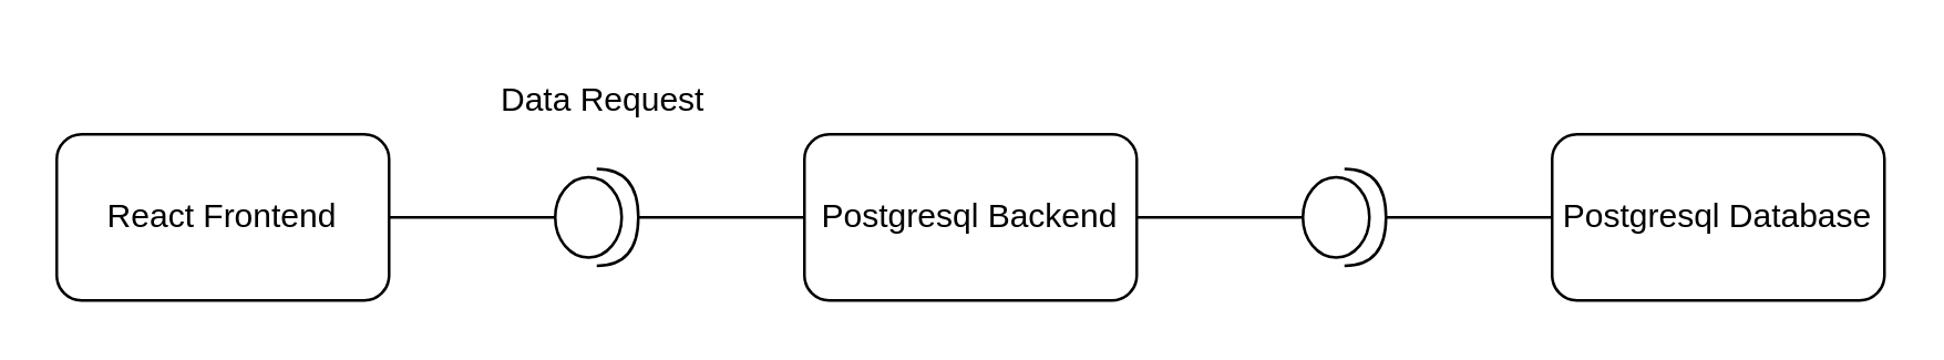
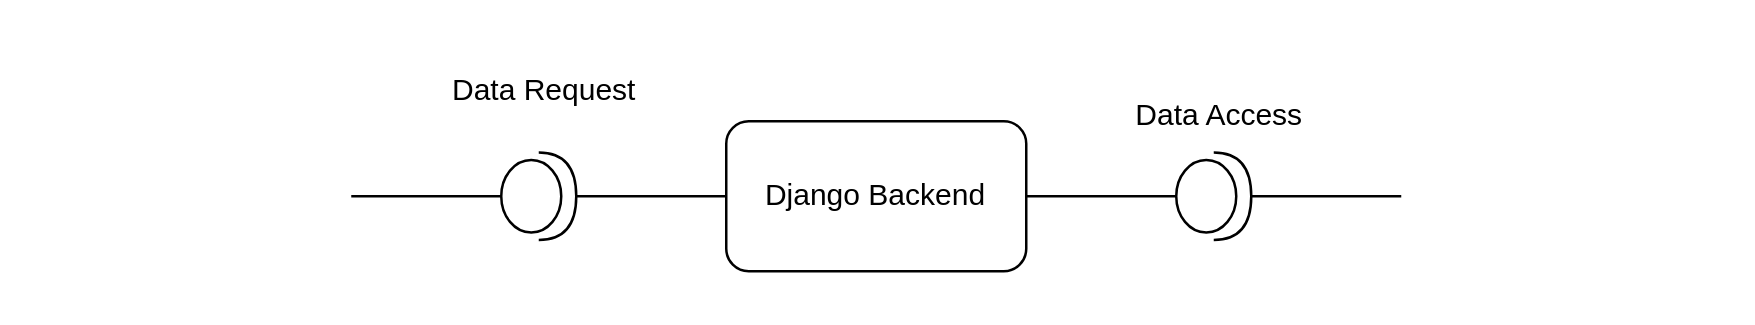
  <mxCell id="0" />
  <mxCell id="1" parent="0" />
- <mxCell id="2" value="React Frontend" style="rounded=1;whiteSpace=wrap;html=1;" parent="1" vertex="1"><mxGeometry x="20" y="48" width="120" height="60" as="geometry" /></mxCell>
- <mxCell id="3" value="Postgresql Backend" style="rounded=1;whiteSpace=wrap;html=1;" parent="1" vertex="1"><mxGeometry x="290" y="48" width="120" height="60" as="geometry" /></mxCell>
- <mxCell id="4" value="Postgresql Database" style="rounded=1;whiteSpace=wrap;html=1;" parent="1" vertex="1"><mxGeometry x="560" y="48" width="120" height="60" as="geometry" /></mxCell>
+ <mxCell id="3" value="Django Backend" style="rounded=1;whiteSpace=wrap;html=1;" parent="1" vertex="1"><mxGeometry x="290" y="48" width="120" height="60" as="geometry" /></mxCell>
  <mxCell id="5" value="" style="shape=providedRequiredInterface;html=1;verticalLabelPosition=bottom;sketch=0;rotation=0;" parent="1" vertex="1"><mxGeometry x="470" y="60.5" width="30" height="35" as="geometry" /></mxCell>
  <mxCell id="6" value="" style="line;strokeWidth=1;rotatable=0;dashed=0;labelPosition=right;align=left;verticalAlign=middle;spacingTop=0;spacingLeft=6;points=[];portConstraint=eastwest;" parent="1" vertex="1"><mxGeometry x="500" y="73" width="60" height="10" as="geometry" /></mxCell>
  <mxCell id="7" value="" style="line;strokeWidth=1;rotatable=0;dashed=0;labelPosition=right;align=left;verticalAlign=middle;spacingTop=0;spacingLeft=6;points=[];portConstraint=eastwest;" parent="1" vertex="1"><mxGeometry x="410" y="73" width="60" height="10" as="geometry" /></mxCell>
+ <mxCell id="8" value="Data Access" style="text;html=1;strokeColor=none;fillColor=none;align=center;verticalAlign=middle;whiteSpace=wrap;rounded=0;" parent="1" vertex="1"><mxGeometry x="450" y="30.5" width="75" height="30" as="geometry" /></mxCell>
  <mxCell id="9" value="" style="shape=providedRequiredInterface;html=1;verticalLabelPosition=bottom;sketch=0;rotation=0;" parent="1" vertex="1"><mxGeometry x="200" y="60.5" width="30" height="35" as="geometry" /></mxCell>
  <mxCell id="10" value="Data Request" style="text;html=1;strokeColor=none;fillColor=none;align=center;verticalAlign=middle;whiteSpace=wrap;rounded=0;" parent="1" vertex="1"><mxGeometry x="175" y="20.5" width="85" height="30" as="geometry" /></mxCell>
  <mxCell id="11" value="" style="line;strokeWidth=1;rotatable=0;dashed=0;labelPosition=right;align=left;verticalAlign=middle;spacingTop=0;spacingLeft=6;points=[];portConstraint=eastwest;" parent="1" vertex="1"><mxGeometry x="230" y="73" width="60" height="10" as="geometry" /></mxCell>
  <mxCell id="12" value="" style="line;strokeWidth=1;rotatable=0;dashed=0;labelPosition=right;align=left;verticalAlign=middle;spacingTop=0;spacingLeft=6;points=[];portConstraint=eastwest;" parent="1" vertex="1"><mxGeometry x="140" y="73" width="60" height="10" as="geometry" /></mxCell>
